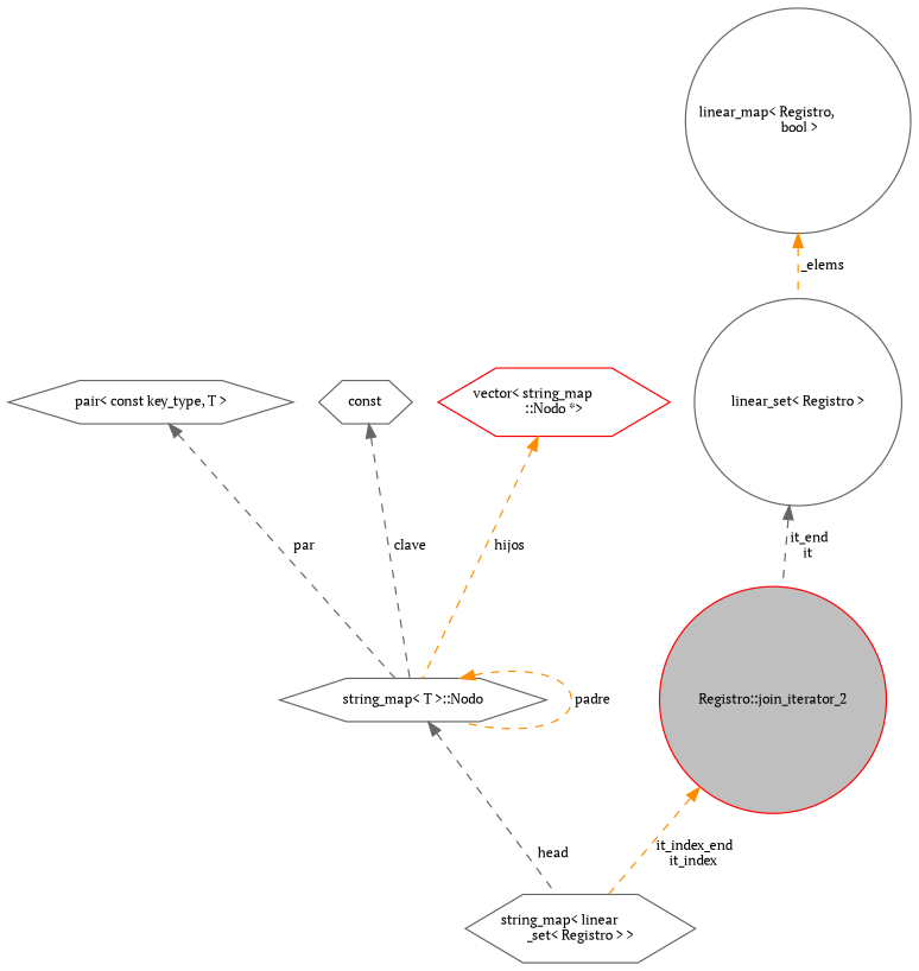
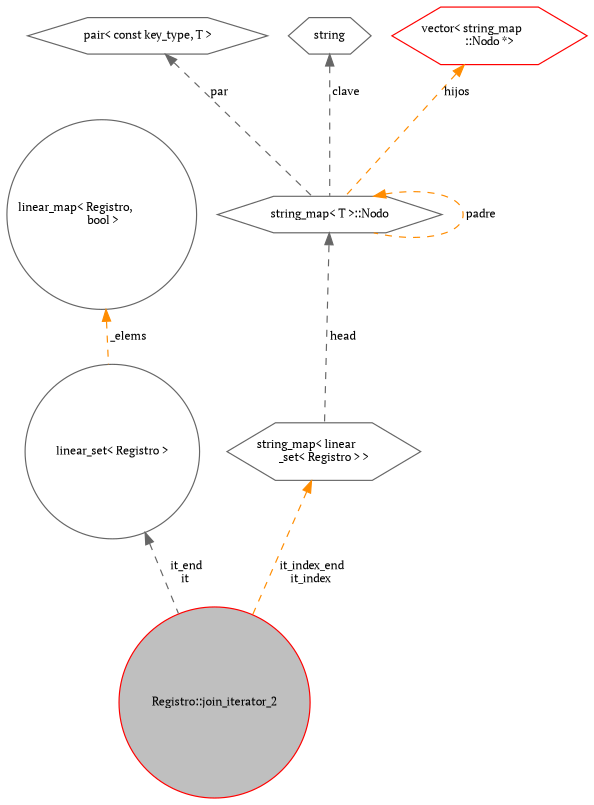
  digraph {
    fontname="PT Serif"
    node [color=gray40 fillcolor=white fontname="PT Serif" fontsize=10 shape=hexagon style=filled]
    edge [color=gray40 dir=back fontname="PT Serif" fontsize=10 labelfontname=Helvetica labelfontsize=10 style=dashed]
    n1 [color=red fillcolor=grey75 fontcolor=black height=0.2 label="Registro::join_iterator_2" shape=circle width=0.4]
    n2 [height=0.2 label="linear_set\< Registro \>" shape=circle width=0.4]
    n3 [height=0.2 label="linear_map\< Registro,\l bool \>" shape=circle width=0.4]
    n4 [height=0.2 label="string_map\< linear\l_set\< Registro \> \>" width=0.4]
    n5 [height=0.2 label="string_map\< T \>::Nodo" width=0.4]
    n6 [height=0.2 label="pair\< const key_type, T \>" width=0.4]
-   n7 [height=0.2 label=const width=0.4]
+   n7 [height=0.2 label=string width=0.4]
    n8 [color=red height=0.2 label="vector\< string_map\l::Nodo *\>" width=0.4]
    n2 -> n1 [label=" it_end\nit"]
    n3 -> n2 [color=darkorange label=" _elems"]
-   n1 -> n4 [color=darkorange label=" it_index_end\nit_index"]
+   n4 -> n1 [color=darkorange label=" it_index_end\nit_index"]
    n5 -> n4 [label=" head"]
    n5 -> n5 [color=darkorange label=" padre"]
    n6 -> n5 [label=" par"]
    n7 -> n5 [label=" clave"]
    n8 -> n5 [color=darkorange label=" hijos"]
  }
